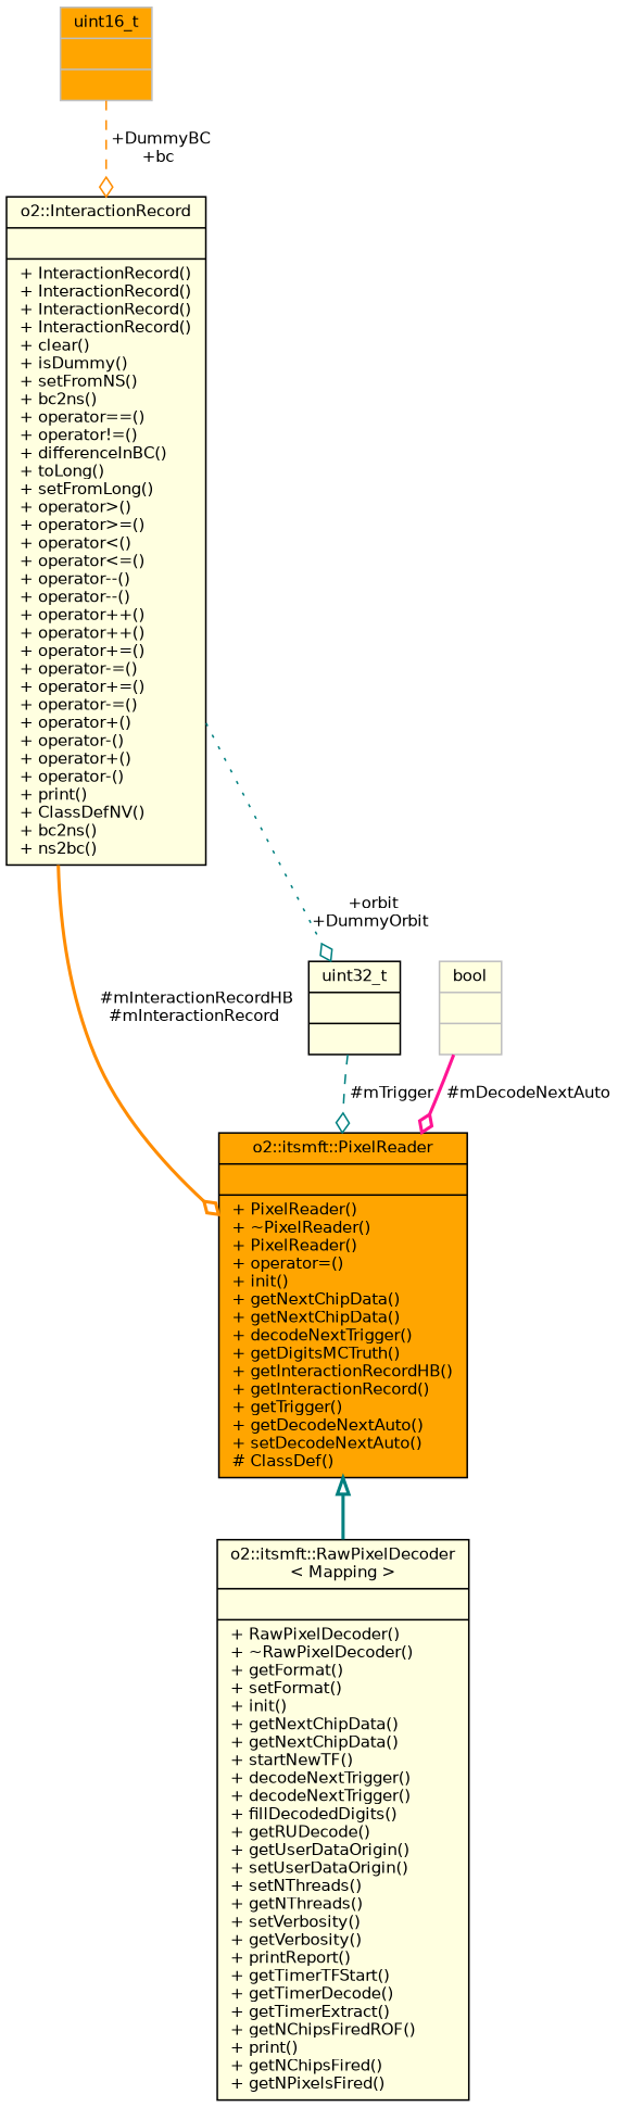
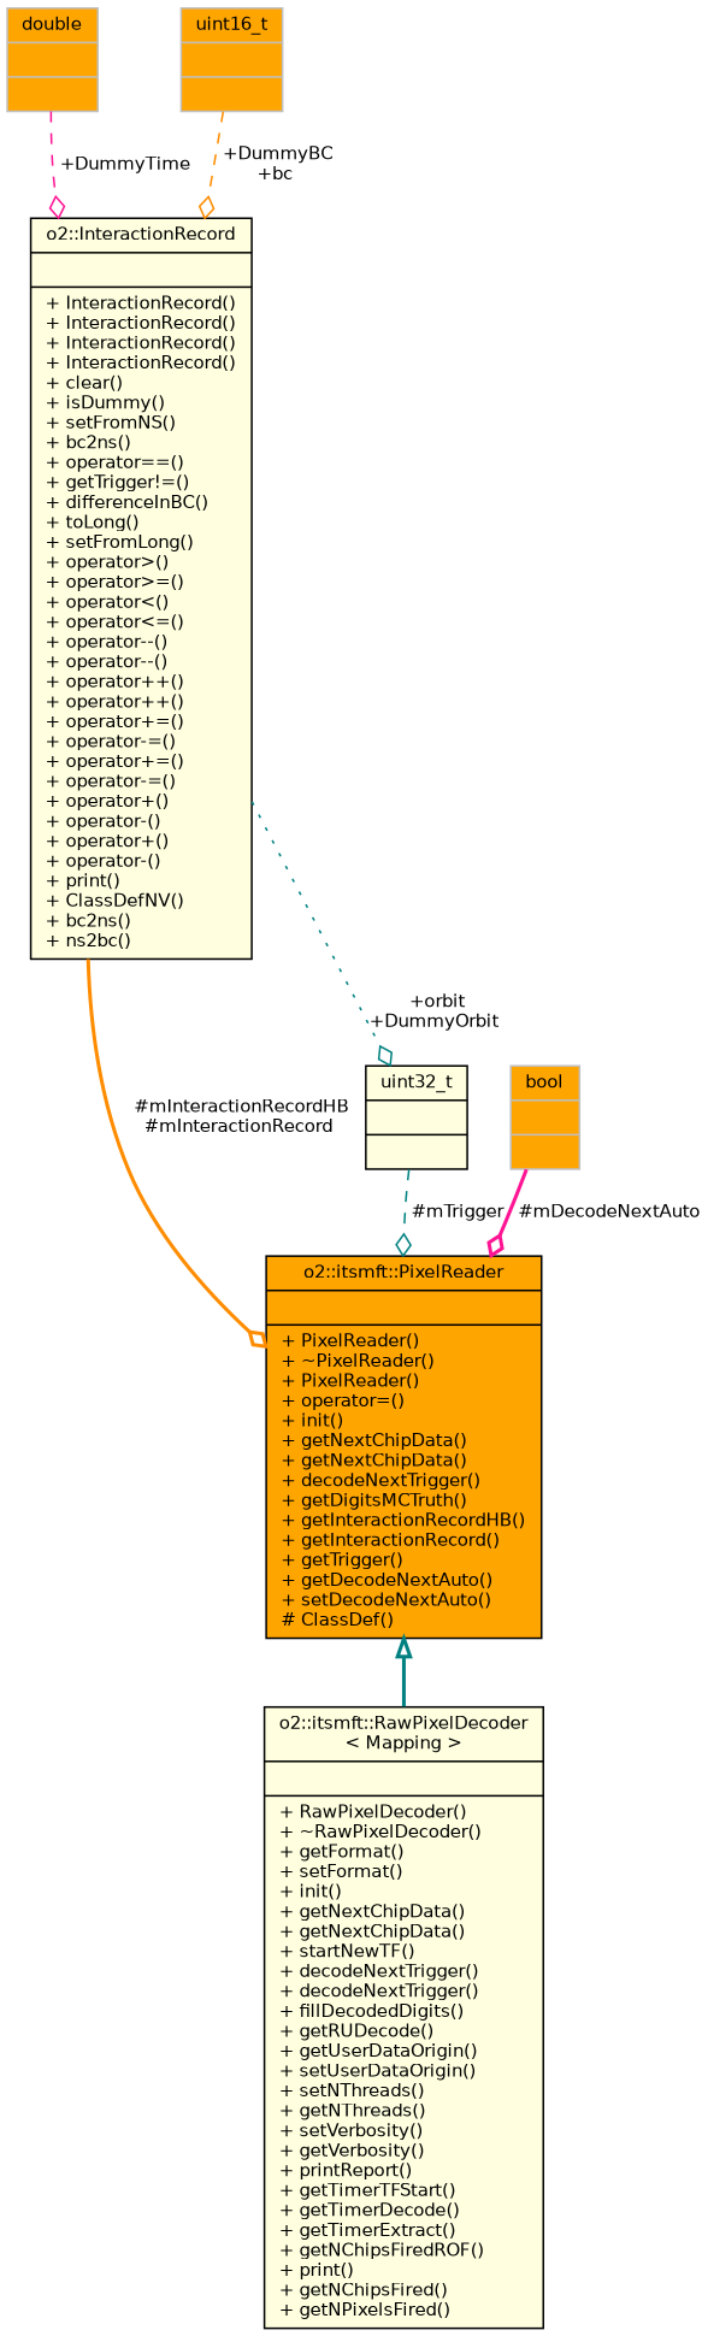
  digraph {
    node [color=black fillcolor=lightyellow fontname=Helvetica fontsize=10 shape=record style=filled]
    edge [color=teal fontname=Helvetica fontsize=10 labelfontname=Helvetica labelfontsize=10 style=bold arrowhead=odiamond]
    n1 [fontcolor=black height=0.2 label="{o2::itsmft::RawPixelDecoder\l\< Mapping \>\n||+ RawPixelDecoder()\l+ ~RawPixelDecoder()\l+ getFormat()\l+ setFormat()\l+ init()\l+ getNextChipData()\l+ getNextChipData()\l+ startNewTF()\l+ decodeNextTrigger()\l+ decodeNextTrigger()\l+ fillDecodedDigits()\l+ getRUDecode()\l+ getUserDataOrigin()\l+ setUserDataOrigin()\l+ setNThreads()\l+ getNThreads()\l+ setVerbosity()\l+ getVerbosity()\l+ printReport()\l+ getTimerTFStart()\l+ getTimerDecode()\l+ getTimerExtract()\l+ getNChipsFiredROF()\l+ print()\l+ getNChipsFired()\l+ getNPixelsFired()\l}" width=0.4]
    n2 [fillcolor=orange height=0.2 label="{o2::itsmft::PixelReader\n||+ PixelReader()\l+ ~PixelReader()\l+ PixelReader()\l+ operator=()\l+ init()\l+ getNextChipData()\l+ getNextChipData()\l+ decodeNextTrigger()\l+ getDigitsMCTruth()\l+ getInteractionRecordHB()\l+ getInteractionRecord()\l+ getTrigger()\l+ getDecodeNextAuto()\l+ setDecodeNextAuto()\l# ClassDef()\l}" width=0.4]
-   n3 [height=0.2 label="{o2::InteractionRecord\n||+ InteractionRecord()\l+ InteractionRecord()\l+ InteractionRecord()\l+ InteractionRecord()\l+ clear()\l+ isDummy()\l+ setFromNS()\l+ bc2ns()\l+ operator==()\l+ operator!=()\l+ differenceInBC()\l+ toLong()\l+ setFromLong()\l+ operator\>()\l+ operator\>=()\l+ operator\<()\l+ operator\<=()\l+ operator--()\l+ operator--()\l+ operator++()\l+ operator++()\l+ operator+=()\l+ operator-=()\l+ operator+=()\l+ operator-=()\l+ operator+()\l+ operator-()\l+ operator+()\l+ operator-()\l+ print()\l+ ClassDefNV()\l+ bc2ns()\l+ ns2bc()\l}" width=0.4]
+   n3 [height=0.2 label="{o2::InteractionRecord\n||+ InteractionRecord()\l+ InteractionRecord()\l+ InteractionRecord()\l+ InteractionRecord()\l+ clear()\l+ isDummy()\l+ setFromNS()\l+ bc2ns()\l+ operator==()\l+ getTrigger!=()\l+ differenceInBC()\l+ toLong()\l+ setFromLong()\l+ operator\>()\l+ operator\>=()\l+ operator\<()\l+ operator\<=()\l+ operator--()\l+ operator--()\l+ operator++()\l+ operator++()\l+ operator+=()\l+ operator-=()\l+ operator+=()\l+ operator-=()\l+ operator+()\l+ operator-()\l+ operator+()\l+ operator-()\l+ print()\l+ ClassDefNV()\l+ bc2ns()\l+ ns2bc()\l}" width=0.4]
    n4 [height=0.2 label="{uint32_t\n||}" width=0.4]
+   n5 [color=grey75 fillcolor=orange height=0.2 label="{double\n||}" width=0.4]
    n6 [color=grey75 fillcolor=orange height=0.2 label="{uint16_t\n||}" width=0.4]
-   n7 [color=grey75 height=0.2 label="{bool\n||}" width=0.4]
+   n7 [color=grey75 fillcolor=orange height=0.2 label="{bool\n||}" width=0.4]
    n2 -> n1 [arrowtail=onormal dir=back arrowhead=""]
    n3 -> n2 [color=darkorange label=" #mInteractionRecordHB\n#mInteractionRecord"]
    n3 -> n4 [label=" +orbit\n+DummyOrbit" style=dotted]
    n4 -> n2 [label=" #mTrigger" style=dashed]
+   n5 -> n3 [color=deeppink label=" +DummyTime" style=dashed]
    n6 -> n3 [color=darkorange label=" +DummyBC\n+bc" style=dashed]
    n7 -> n2 [color=deeppink label=" #mDecodeNextAuto"]
  }
